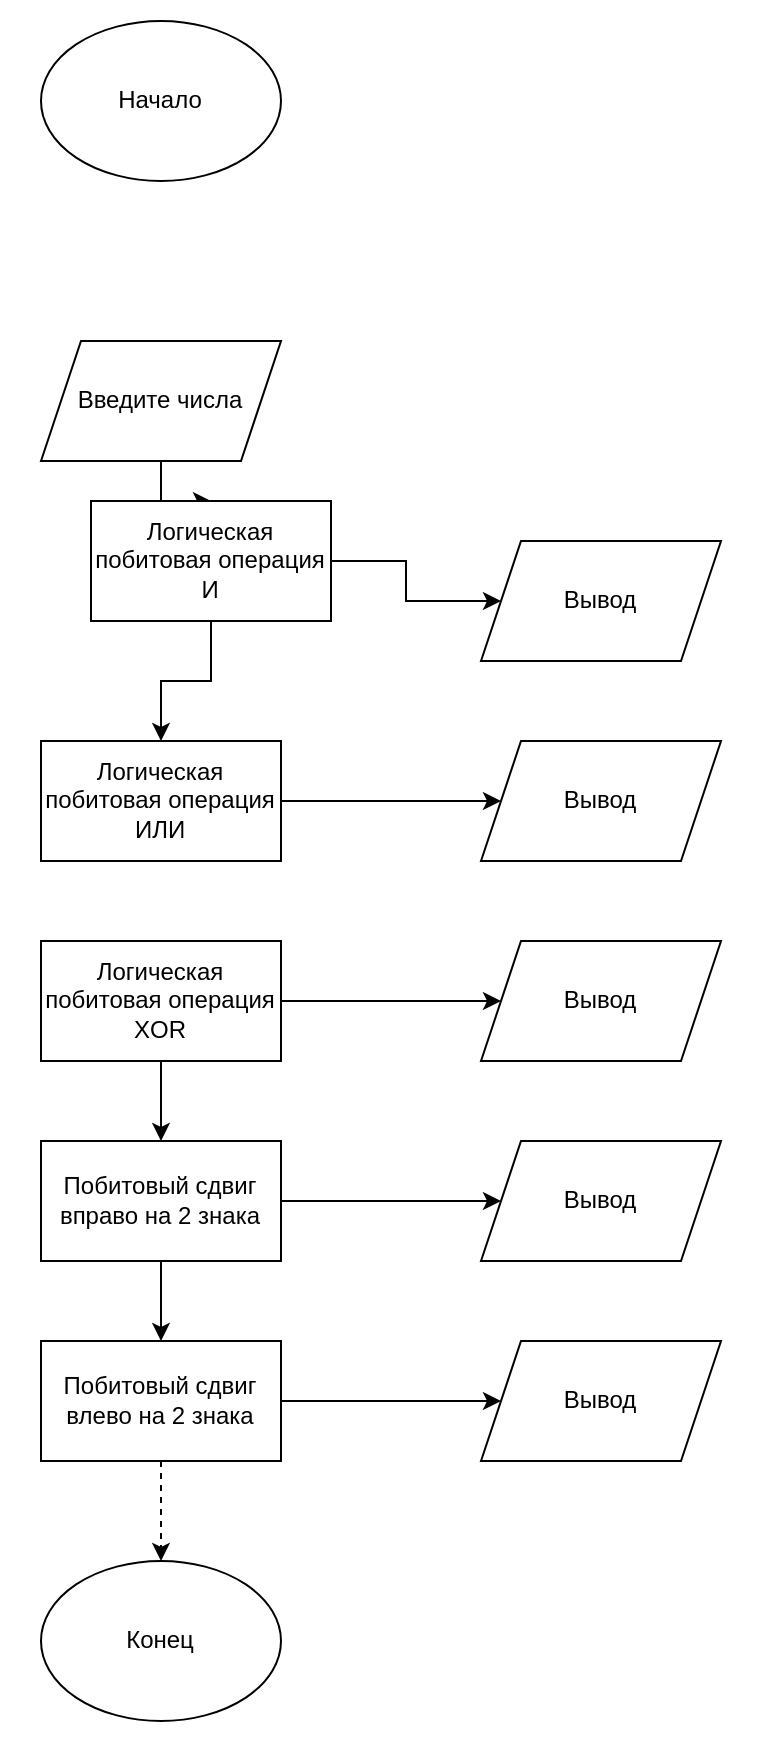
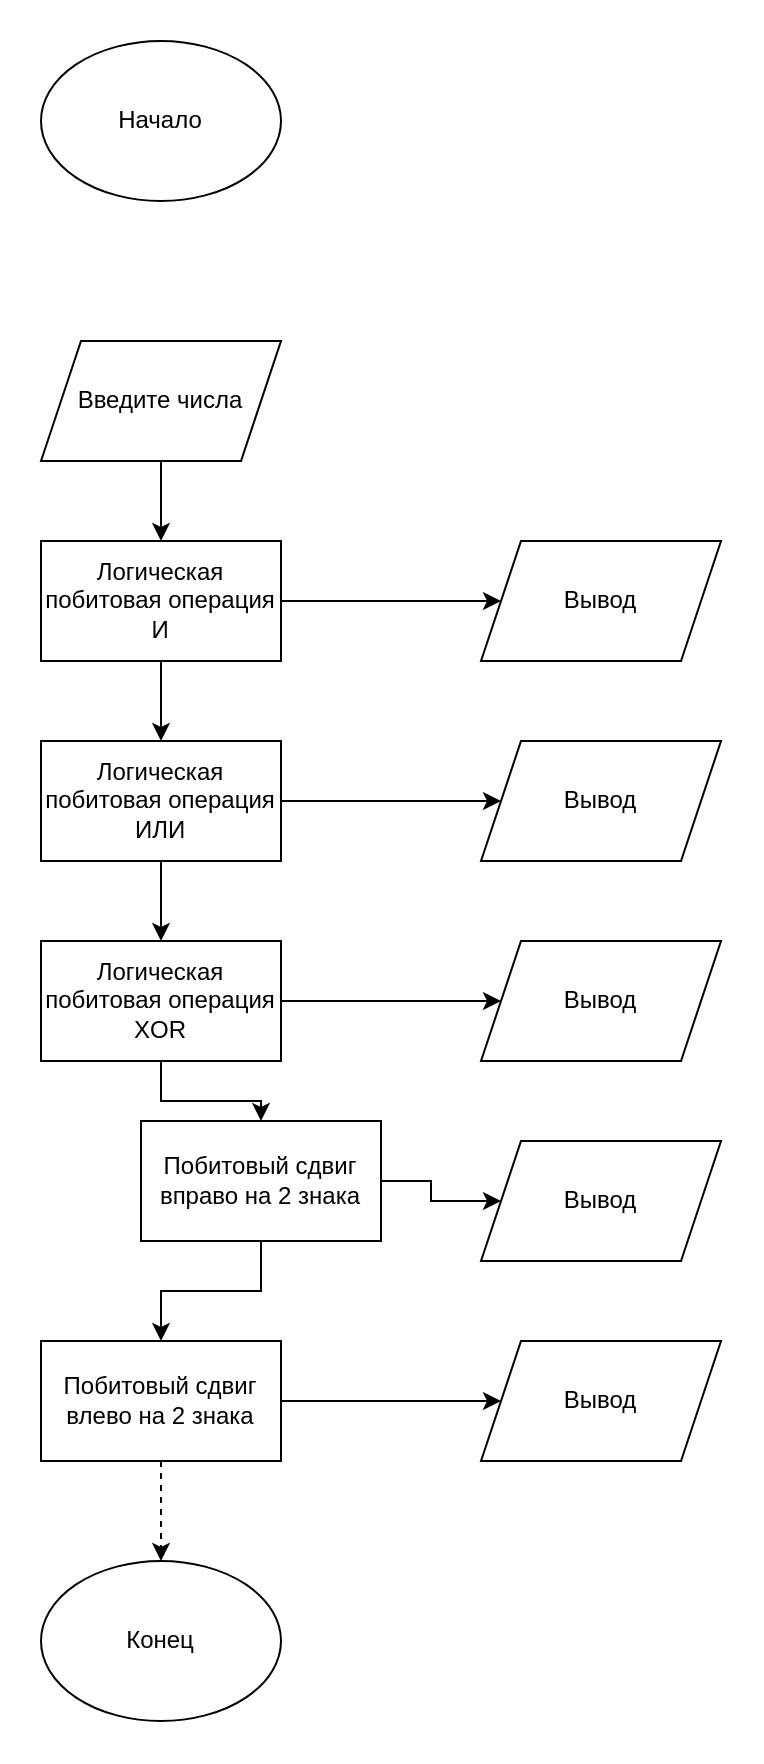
  <mxCell id="0" />
  <mxCell id="1" parent="0" />
- <mxCell id="2" value="Начало" style="ellipse;whiteSpace=wrap;html=1;" vertex="1" parent="1"><mxGeometry x="20" y="10" width="120" height="80" as="geometry" /></mxCell>
+ <mxCell id="2" value="Начало" style="ellipse;whiteSpace=wrap;html=1;" vertex="1" parent="1"><mxGeometry x="20" y="20" width="120" height="80" as="geometry" /></mxCell>
  <mxCell id="3" style="edgeStyle=orthogonalEdgeStyle;rounded=0;orthogonalLoop=1;jettySize=auto;html=1;entryX=0.5;entryY=0;entryDx=0;entryDy=0;" edge="1" parent="1" source="4" target="7"><mxGeometry relative="1" as="geometry" /></mxCell>
  <mxCell id="4" value="Введите числа" style="shape=parallelogram;perimeter=parallelogramPerimeter;whiteSpace=wrap;html=1;fixedSize=1;" vertex="1" parent="1"><mxGeometry x="20" y="170" width="120" height="60" as="geometry" /></mxCell>
  <mxCell id="5" style="edgeStyle=orthogonalEdgeStyle;rounded=0;orthogonalLoop=1;jettySize=auto;html=1;entryX=0.5;entryY=0;entryDx=0;entryDy=0;" edge="1" parent="1" source="7" target="10"><mxGeometry relative="1" as="geometry" /></mxCell>
  <mxCell id="6" style="edgeStyle=orthogonalEdgeStyle;rounded=0;orthogonalLoop=1;jettySize=auto;html=1;entryX=0;entryY=0.5;entryDx=0;entryDy=0;" edge="1" parent="1" source="7" target="20"><mxGeometry relative="1" as="geometry" /></mxCell>
- <mxCell id="7" value="Логическая побитовая операция И" style="rounded=0;whiteSpace=wrap;html=1;" vertex="1" parent="1"><mxGeometry x="45" y="250" width="120" height="60" as="geometry" /></mxCell>
+ <mxCell id="7" value="Логическая побитовая операция И" style="rounded=0;whiteSpace=wrap;html=1;" vertex="1" parent="1"><mxGeometry x="20" y="270" width="120" height="60" as="geometry" /></mxCell>
+ <mxCell id="8" style="edgeStyle=orthogonalEdgeStyle;rounded=0;orthogonalLoop=1;jettySize=auto;html=1;entryX=0.5;entryY=0;entryDx=0;entryDy=0;" edge="1" parent="1" source="10" target="13"><mxGeometry relative="1" as="geometry" /></mxCell>
  <mxCell id="9" style="edgeStyle=orthogonalEdgeStyle;rounded=0;orthogonalLoop=1;jettySize=auto;html=1;" edge="1" parent="1" source="10" target="21"><mxGeometry relative="1" as="geometry" /></mxCell>
  <mxCell id="10" value="Логическая побитовая операция ИЛИ" style="rounded=0;whiteSpace=wrap;html=1;" vertex="1" parent="1"><mxGeometry x="20" y="370" width="120" height="60" as="geometry" /></mxCell>
  <mxCell id="11" style="edgeStyle=orthogonalEdgeStyle;rounded=0;orthogonalLoop=1;jettySize=auto;html=1;entryX=0.5;entryY=0;entryDx=0;entryDy=0;" edge="1" parent="1" source="13" target="16"><mxGeometry relative="1" as="geometry" /></mxCell>
  <mxCell id="12" style="edgeStyle=orthogonalEdgeStyle;rounded=0;orthogonalLoop=1;jettySize=auto;html=1;entryX=0;entryY=0.5;entryDx=0;entryDy=0;" edge="1" parent="1" source="13" target="22"><mxGeometry relative="1" as="geometry" /></mxCell>
  <mxCell id="13" value="Логическая побитовая операция XOR" style="rounded=0;whiteSpace=wrap;html=1;" vertex="1" parent="1"><mxGeometry x="20" y="470" width="120" height="60" as="geometry" /></mxCell>
  <mxCell id="14" style="edgeStyle=orthogonalEdgeStyle;rounded=0;orthogonalLoop=1;jettySize=auto;html=1;entryX=0.5;entryY=0;entryDx=0;entryDy=0;" edge="1" parent="1" source="16" target="19"><mxGeometry relative="1" as="geometry" /></mxCell>
  <mxCell id="15" style="edgeStyle=orthogonalEdgeStyle;rounded=0;orthogonalLoop=1;jettySize=auto;html=1;entryX=0;entryY=0.5;entryDx=0;entryDy=0;" edge="1" parent="1" source="16" target="23"><mxGeometry relative="1" as="geometry" /></mxCell>
- <mxCell id="16" value="Побитовый сдвиг вправо на 2 знака" style="rounded=0;whiteSpace=wrap;html=1;" vertex="1" parent="1"><mxGeometry x="20" y="570" width="120" height="60" as="geometry" /></mxCell>
+ <mxCell id="16" value="Побитовый сдвиг вправо на 2 знака" style="rounded=0;whiteSpace=wrap;html=1;" vertex="1" parent="1"><mxGeometry x="70" y="560" width="120" height="60" as="geometry" /></mxCell>
  <mxCell id="17" style="edgeStyle=orthogonalEdgeStyle;rounded=0;orthogonalLoop=1;jettySize=auto;html=1;entryX=0;entryY=0.5;entryDx=0;entryDy=0;" edge="1" parent="1" source="19" target="24"><mxGeometry relative="1" as="geometry" /></mxCell>
  <mxCell id="18" style="edgeStyle=orthogonalEdgeStyle;rounded=0;orthogonalLoop=1;jettySize=auto;html=1;entryX=0.5;entryY=0;entryDx=0;entryDy=0;dashed=1;" edge="1" parent="1" source="19" target="25"><mxGeometry relative="1" as="geometry" /></mxCell>
  <mxCell id="19" value="Побитовый сдвиг влево на 2 знака" style="rounded=0;whiteSpace=wrap;html=1;" vertex="1" parent="1"><mxGeometry x="20" y="670" width="120" height="60" as="geometry" /></mxCell>
  <mxCell id="20" value="Вывод" style="shape=parallelogram;perimeter=parallelogramPerimeter;whiteSpace=wrap;html=1;fixedSize=1;" vertex="1" parent="1"><mxGeometry x="240" y="270" width="120" height="60" as="geometry" /></mxCell>
  <mxCell id="21" value="Вывод" style="shape=parallelogram;perimeter=parallelogramPerimeter;whiteSpace=wrap;html=1;fixedSize=1;" vertex="1" parent="1"><mxGeometry x="240" y="370" width="120" height="60" as="geometry" /></mxCell>
  <mxCell id="22" value="Вывод" style="shape=parallelogram;perimeter=parallelogramPerimeter;whiteSpace=wrap;html=1;fixedSize=1;" vertex="1" parent="1"><mxGeometry x="240" y="470" width="120" height="60" as="geometry" /></mxCell>
  <mxCell id="23" value="Вывод" style="shape=parallelogram;perimeter=parallelogramPerimeter;whiteSpace=wrap;html=1;fixedSize=1;" vertex="1" parent="1"><mxGeometry x="240" y="570" width="120" height="60" as="geometry" /></mxCell>
  <mxCell id="24" value="Вывод" style="shape=parallelogram;perimeter=parallelogramPerimeter;whiteSpace=wrap;html=1;fixedSize=1;" vertex="1" parent="1"><mxGeometry x="240" y="670" width="120" height="60" as="geometry" /></mxCell>
  <mxCell id="25" value="Конец" style="ellipse;whiteSpace=wrap;html=1;" vertex="1" parent="1"><mxGeometry x="20" y="780" width="120" height="80" as="geometry" /></mxCell>
